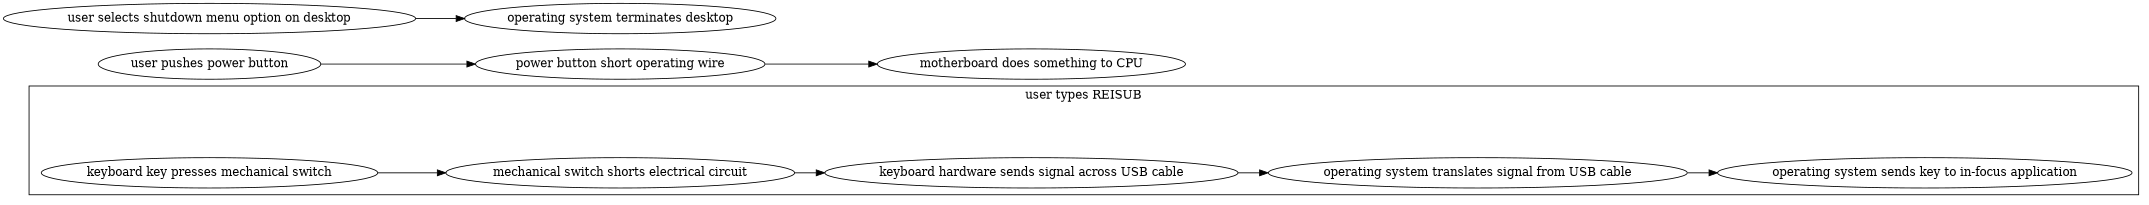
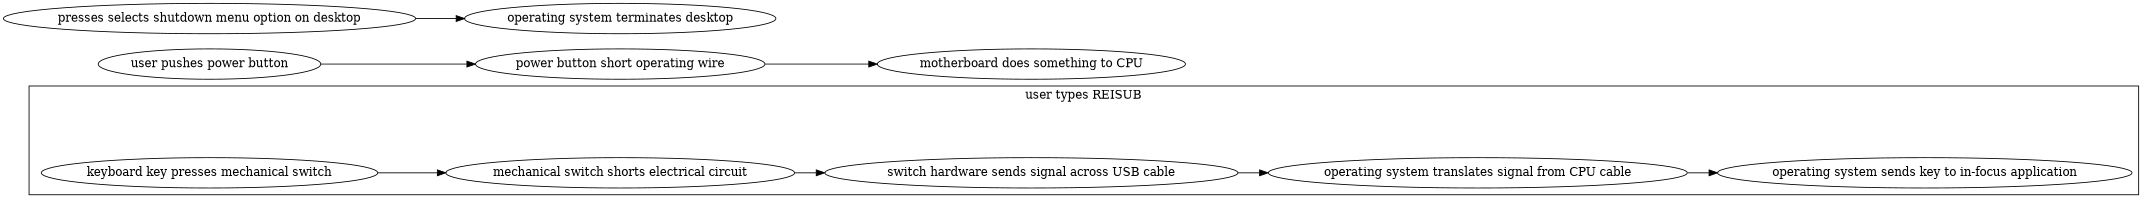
  strict digraph {
    compound=true
    rankdir=LR
    user_story_user_turnsuser_types_REISUB [style=invis]
    n2 [label="keyboard key presses mechanical switch"]
    n3 [label="mechanical switch shorts electrical circuit"]
-   n4 [label="keyboard hardware sends signal across USB cable"]
-   n5 [label="operating system translates signal from USB cable"]
+   n4 [label="switch hardware sends signal across USB cable"]
+   n5 [label="operating system translates signal from CPU cable"]
    n6 [label="operating system sends key to in-focus application"]
    n7 [label="user pushes power button"]
    n8 [label="power button short operating wire"]
    n9 [label="motherboard does something to CPU"]
-   n10 [label="user selects shutdown menu option on desktop"]
+   n10 [label="presses selects shutdown menu option on desktop"]
    n11 [label="operating system terminates desktop"]
    subgraph cluster_1 {
      label="user types REISUB"
      user_story_user_turnsuser_types_REISUB
      n2
      n3
      n4
      n5
      n6
    }
    n2 -> n3
    n3 -> n4
    n4 -> n5
    n5 -> n6
    n7 -> n8
    n8 -> n9
    n10 -> n11
  }
